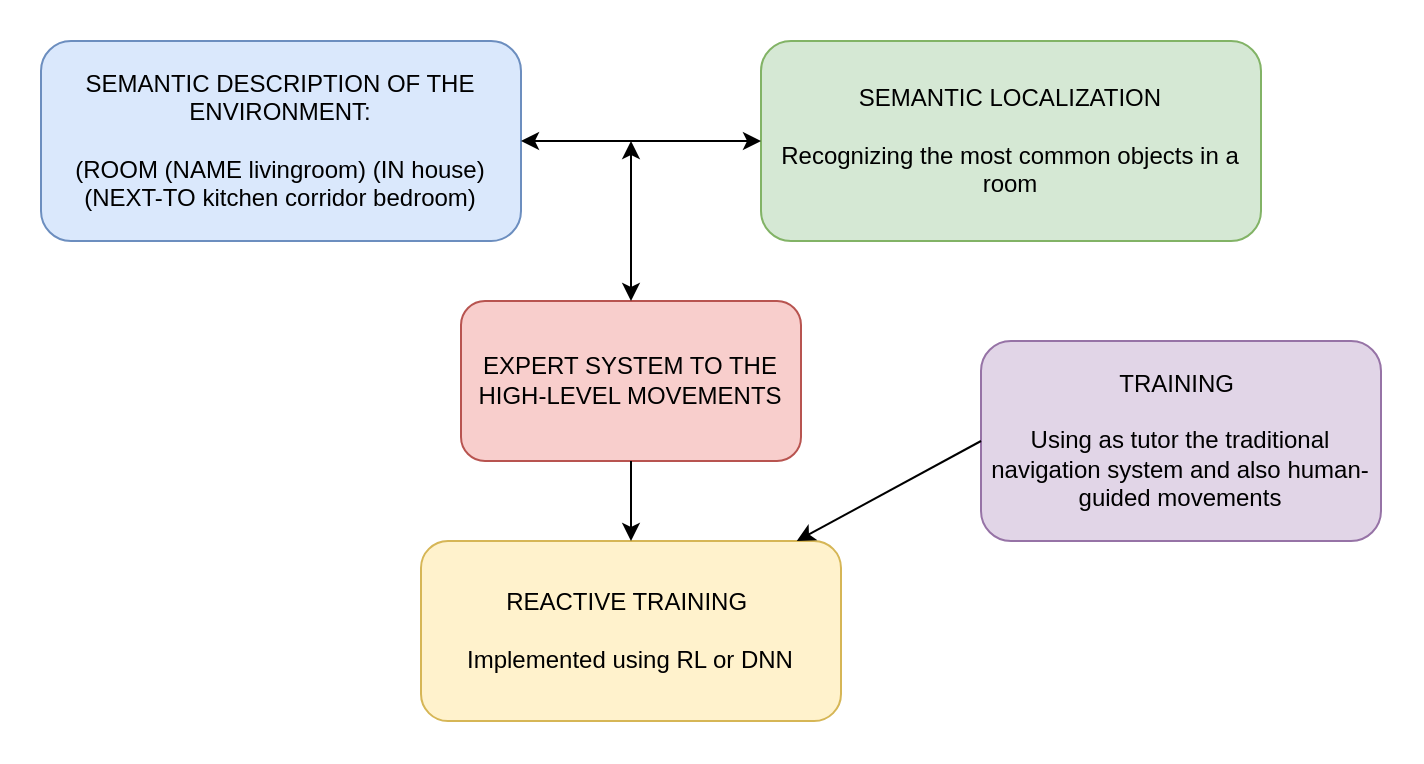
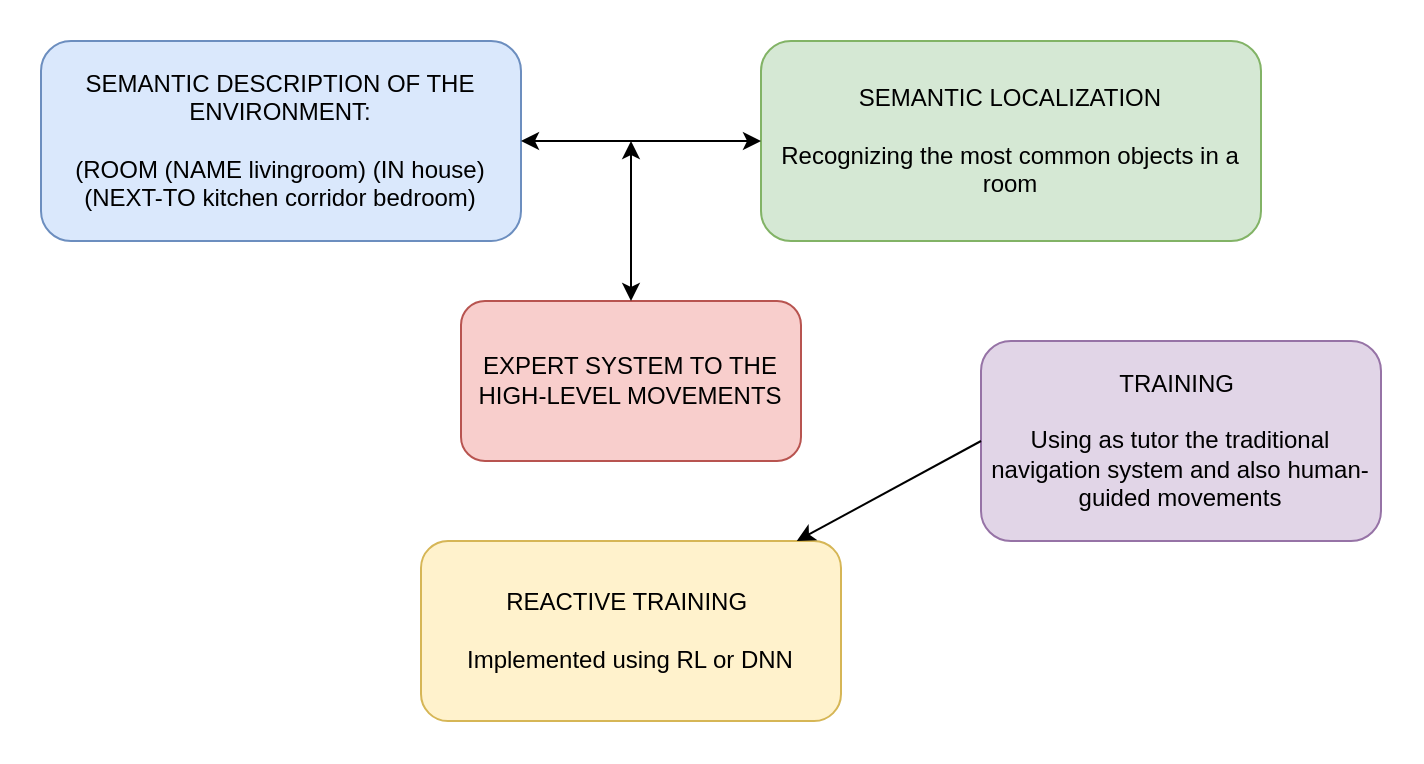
  <mxCell id="0" />
  <mxCell id="1" parent="0" />
  <mxCell id="2" value="SEMANTIC DESCRIPTION OF THE ENVIRONMENT:&lt;div&gt;&lt;br&gt;&lt;div&gt;(ROOM (NAME livingroom) (IN house) (NEXT-TO kitchen corridor bedroom)&lt;/div&gt;&lt;/div&gt;" style="rounded=1;whiteSpace=wrap;html=1;fillColor=#dae8fc;strokeColor=#6c8ebf;" vertex="1" parent="1"><mxGeometry x="20" y="20" width="240" height="100" as="geometry" /></mxCell>
  <mxCell id="3" value="EXPERT SYSTEM TO THE HIGH-LEVEL MOVEMENTS" style="rounded=1;whiteSpace=wrap;html=1;fillColor=#f8cecc;strokeColor=#b85450;" vertex="1" parent="1"><mxGeometry x="230" y="150" width="170" height="80" as="geometry" /></mxCell>
  <mxCell id="4" value="SEMANTIC LOCALIZATION&lt;div&gt;&lt;br&gt;&lt;/div&gt;&lt;div&gt;Recognizing the most common objects in a room&lt;/div&gt;" style="rounded=1;whiteSpace=wrap;html=1;fillColor=#d5e8d4;strokeColor=#82b366;" vertex="1" parent="1"><mxGeometry x="380" y="20" width="250" height="100" as="geometry" /></mxCell>
  <mxCell id="5" value="REACTIVE TRAINING&amp;nbsp;&lt;div&gt;&lt;br&gt;&lt;/div&gt;&lt;div&gt;Implemented using RL or DNN&lt;/div&gt;" style="rounded=1;whiteSpace=wrap;html=1;fillColor=#fff2cc;strokeColor=#d6b656;" vertex="1" parent="1"><mxGeometry x="210" y="270" width="210" height="90" as="geometry" /></mxCell>
  <mxCell id="6" value="TRAINING&amp;nbsp;&lt;div&gt;&lt;br&gt;&lt;/div&gt;&lt;div&gt;Using as tutor the traditional navigation system and also human-guided movements&lt;/div&gt;" style="rounded=1;whiteSpace=wrap;html=1;fillColor=#e1d5e7;strokeColor=#9673a6;" vertex="1" parent="1"><mxGeometry x="490" y="170" width="200" height="100" as="geometry" /></mxCell>
  <mxCell id="7" value="" style="endArrow=classic;startArrow=classic;html=1;rounded=0;entryX=0;entryY=0.5;entryDx=0;entryDy=0;exitX=1;exitY=0.5;exitDx=0;exitDy=0;" edge="1" parent="1" source="2" target="4"><mxGeometry width="50" height="50" relative="1" as="geometry"><mxPoint x="310" y="430" as="sourcePoint" /><mxPoint x="360" y="380" as="targetPoint" /></mxGeometry></mxCell>
  <mxCell id="8" value="" style="endArrow=classic;startArrow=classic;html=1;rounded=0;exitX=0.5;exitY=0;exitDx=0;exitDy=0;" edge="1" parent="1" source="3"><mxGeometry width="50" height="50" relative="1" as="geometry"><mxPoint x="310" y="430" as="sourcePoint" /><mxPoint x="315" y="70" as="targetPoint" /></mxGeometry></mxCell>
- <mxCell id="9" value="" style="endArrow=classic;html=1;rounded=0;exitX=0.5;exitY=1;exitDx=0;exitDy=0;" edge="1" parent="1" source="3" target="5"><mxGeometry width="50" height="50" relative="1" as="geometry"><mxPoint x="310" y="430" as="sourcePoint" /><mxPoint x="360" y="380" as="targetPoint" /></mxGeometry></mxCell>
  <mxCell id="10" value="" style="endArrow=classic;html=1;rounded=0;exitX=0;exitY=0.5;exitDx=0;exitDy=0;" edge="1" parent="1" source="6" target="5"><mxGeometry width="50" height="50" relative="1" as="geometry"><mxPoint x="310" y="430" as="sourcePoint" /><mxPoint x="360" y="380" as="targetPoint" /></mxGeometry></mxCell>
